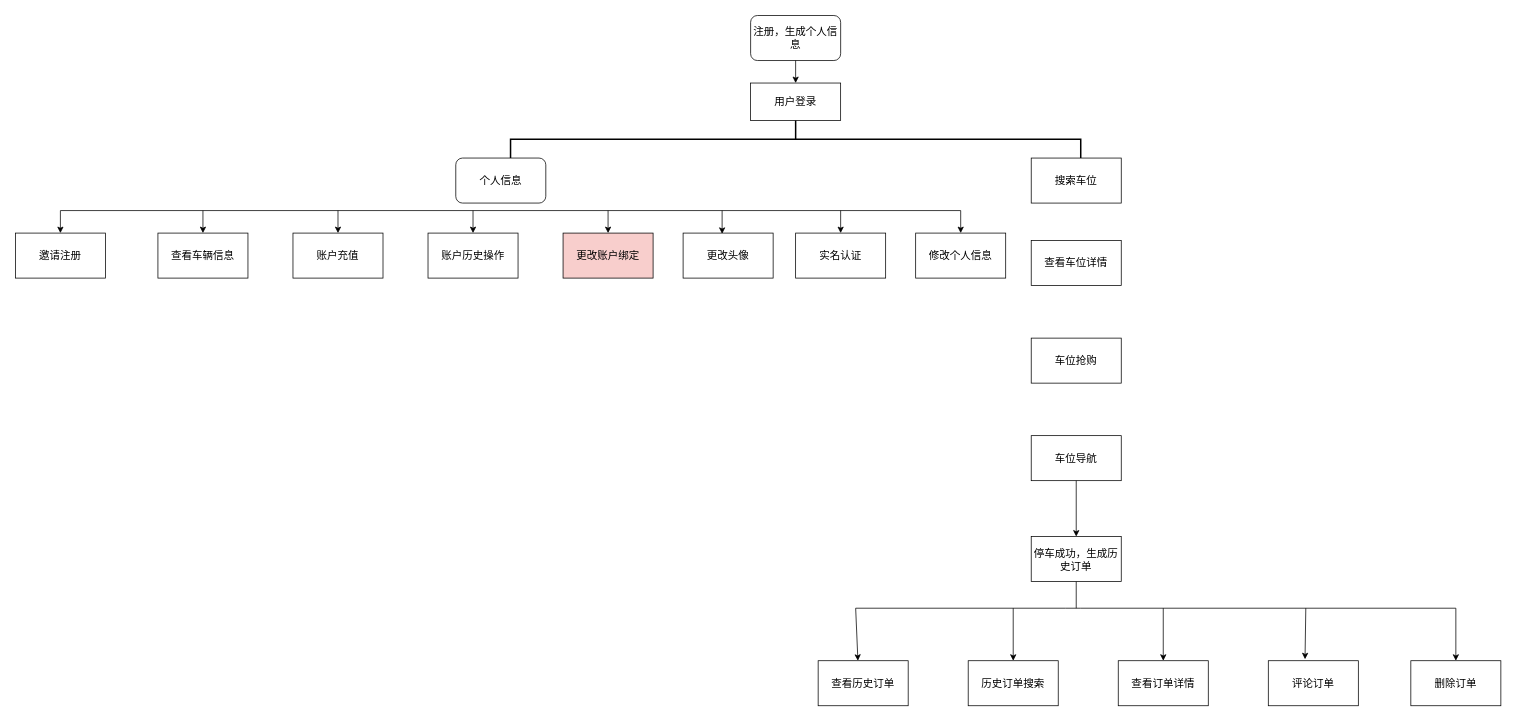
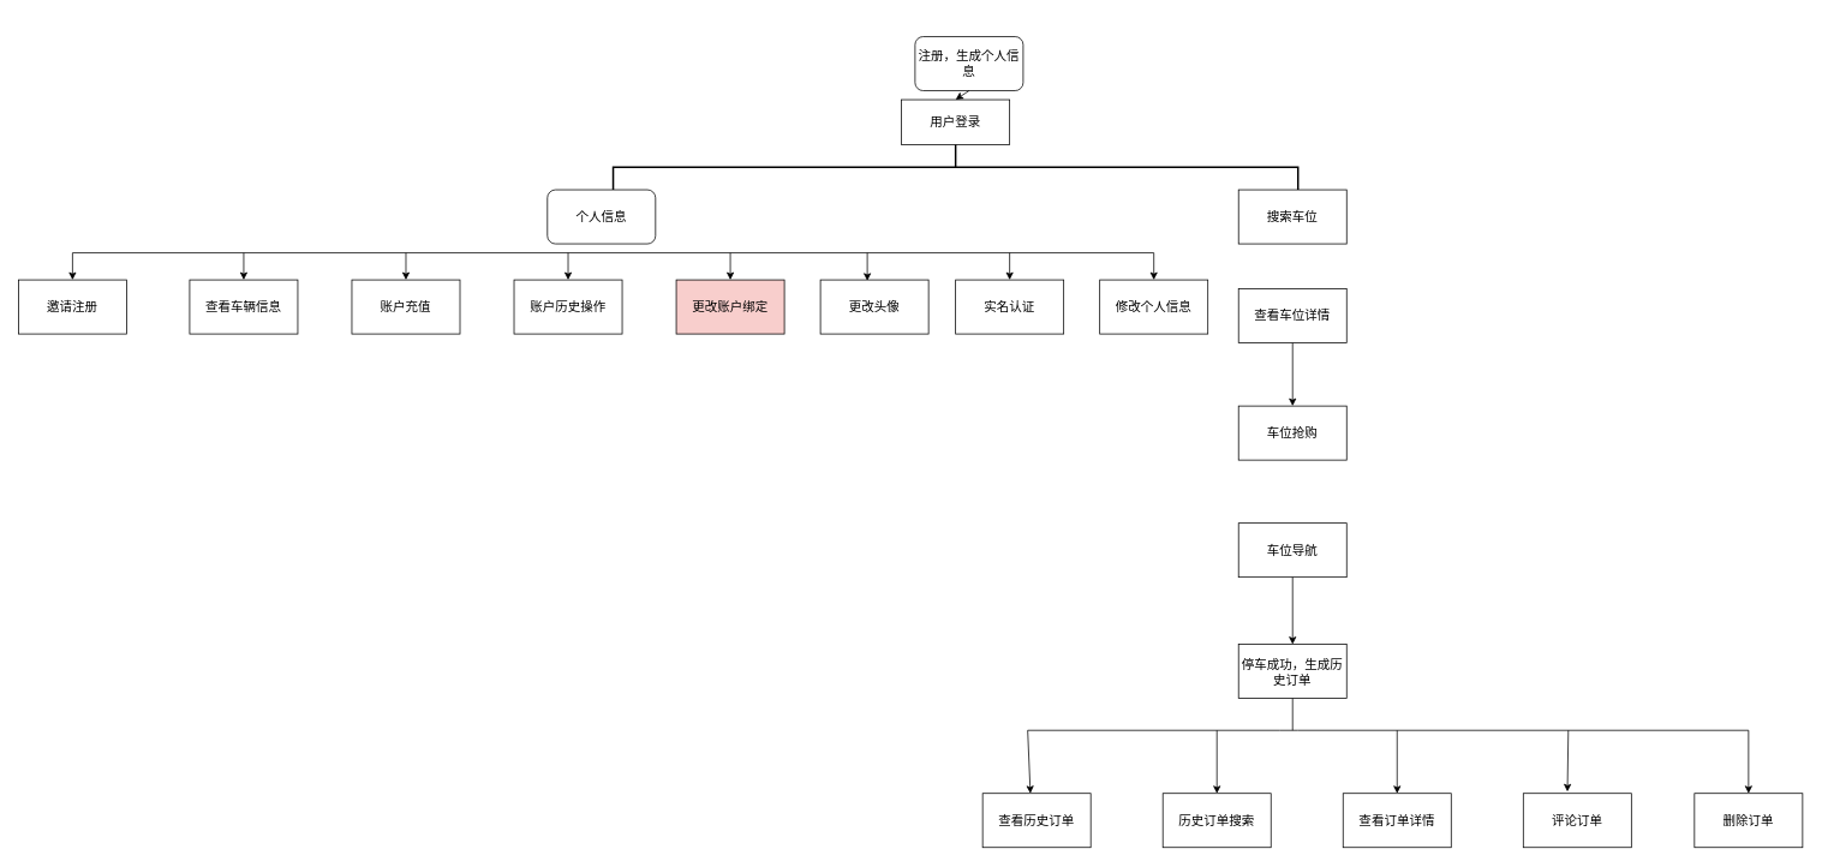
  <mxCell id="0" />
  <mxCell id="1" parent="0" />
  <mxCell id="2" value="&lt;font style=&quot;font-size: 14px&quot;&gt;用户登录&lt;/font&gt;" style="rounded=0;whiteSpace=wrap;html=1;" vertex="1" parent="1"><mxGeometry x="1000" y="110" width="120" height="50" as="geometry" /></mxCell>
  <mxCell id="3" value="&lt;font style=&quot;font-size: 14px&quot;&gt;搜索车位&lt;/font&gt;" style="rounded=0;whiteSpace=wrap;html=1;" vertex="1" parent="1"><mxGeometry x="1374" y="210" width="120" height="60" as="geometry" /></mxCell>
  <mxCell id="4" value="&lt;font style=&quot;font-size: 14px&quot;&gt;查看车位详情&lt;/font&gt;" style="rounded=0;whiteSpace=wrap;html=1;" vertex="1" parent="1"><mxGeometry x="1374" y="320" width="120" height="60" as="geometry" /></mxCell>
  <mxCell id="5" value="&lt;font style=&quot;font-size: 14px&quot;&gt;车位抢购&lt;/font&gt;" style="rounded=0;whiteSpace=wrap;html=1;" vertex="1" parent="1"><mxGeometry x="1374" y="450" width="120" height="60" as="geometry" /></mxCell>
+ <mxCell id="6" value="" style="endArrow=classic;html=1;exitX=0.5;exitY=1;exitDx=0;exitDy=0;" edge="1" parent="1" source="4" target="5"><mxGeometry width="50" height="50" relative="1" as="geometry"><mxPoint x="1410" y="560" as="sourcePoint" /><mxPoint x="1460" y="510" as="targetPoint" /></mxGeometry></mxCell>
  <mxCell id="7" value="&lt;span&gt;&lt;font style=&quot;font-size: 14px&quot;&gt;车位导航&lt;/font&gt;&lt;/span&gt;" style="rounded=0;whiteSpace=wrap;html=1;" vertex="1" parent="1"><mxGeometry x="1374" y="580" width="120" height="60" as="geometry" /></mxCell>
  <mxCell id="8" value="&lt;font style=&quot;font-size: 14px&quot;&gt;停车成功，生成历史订单&lt;br&gt;&lt;/font&gt;" style="rounded=0;whiteSpace=wrap;html=1;" vertex="1" parent="1"><mxGeometry x="1374" y="714.5" width="120" height="60" as="geometry" /></mxCell>
  <mxCell id="9" value="" style="endArrow=classic;html=1;exitX=0.5;exitY=1;exitDx=0;exitDy=0;entryX=0.5;entryY=0;entryDx=0;entryDy=0;" edge="1" parent="1" source="7" target="8"><mxGeometry width="50" height="50" relative="1" as="geometry"><mxPoint x="1480" y="850" as="sourcePoint" /><mxPoint x="1530" y="800" as="targetPoint" /></mxGeometry></mxCell>
  <mxCell id="10" value="&lt;font style=&quot;font-size: 14px&quot;&gt;查看历史订单&lt;/font&gt;" style="rounded=0;whiteSpace=wrap;html=1;" vertex="1" parent="1"><mxGeometry x="1090" y="880" width="120" height="60" as="geometry" /></mxCell>
  <mxCell id="11" value="&lt;span&gt;&lt;font style=&quot;font-size: 14px&quot;&gt;历史订单搜索&lt;/font&gt;&lt;/span&gt;" style="rounded=0;whiteSpace=wrap;html=1;" vertex="1" parent="1"><mxGeometry x="1290" y="880" width="120" height="60" as="geometry" /></mxCell>
  <mxCell id="12" value="&lt;span&gt;&lt;font style=&quot;font-size: 14px&quot;&gt;评论订单&lt;/font&gt;&lt;/span&gt;" style="rounded=0;whiteSpace=wrap;html=1;" vertex="1" parent="1"><mxGeometry x="1690" y="880" width="120" height="60" as="geometry" /></mxCell>
  <mxCell id="13" value="&lt;span&gt;&lt;font style=&quot;font-size: 14px&quot;&gt;查看订单详情&lt;/font&gt;&lt;/span&gt;" style="rounded=0;whiteSpace=wrap;html=1;" vertex="1" parent="1"><mxGeometry x="1490" y="880" width="120" height="60" as="geometry" /></mxCell>
  <mxCell id="14" value="&lt;span&gt;&lt;font style=&quot;font-size: 14px&quot;&gt;删除订单&lt;/font&gt;&lt;/span&gt;" style="rounded=0;whiteSpace=wrap;html=1;" vertex="1" parent="1"><mxGeometry x="1880" y="880" width="120" height="60" as="geometry" /></mxCell>
  <mxCell id="15" value="" style="endArrow=none;html=1;exitX=0.5;exitY=1;exitDx=0;exitDy=0;" edge="1" parent="1" source="8"><mxGeometry width="50" height="50" relative="1" as="geometry"><mxPoint x="1430" y="1000" as="sourcePoint" /><mxPoint x="1434" y="810" as="targetPoint" /></mxGeometry></mxCell>
  <mxCell id="16" value="" style="endArrow=none;html=1;" edge="1" parent="1"><mxGeometry width="50" height="50" relative="1" as="geometry"><mxPoint x="1140" y="810" as="sourcePoint" /><mxPoint x="1940" y="810" as="targetPoint" /><Array as="points"><mxPoint x="1430" y="810" /></Array></mxGeometry></mxCell>
  <mxCell id="17" value="" style="endArrow=classic;html=1;" edge="1" parent="1"><mxGeometry width="50" height="50" relative="1" as="geometry"><mxPoint x="1140" y="810" as="sourcePoint" /><mxPoint x="1143" y="880" as="targetPoint" /></mxGeometry></mxCell>
  <mxCell id="18" value="" style="endArrow=classic;html=1;entryX=0.5;entryY=0;entryDx=0;entryDy=0;" edge="1" parent="1" target="11"><mxGeometry width="50" height="50" relative="1" as="geometry"><mxPoint x="1350" y="810" as="sourcePoint" /><mxPoint x="1480" y="950" as="targetPoint" /></mxGeometry></mxCell>
  <mxCell id="19" value="" style="endArrow=classic;html=1;entryX=0.5;entryY=0;entryDx=0;entryDy=0;" edge="1" parent="1" target="13"><mxGeometry width="50" height="50" relative="1" as="geometry"><mxPoint x="1550" y="810" as="sourcePoint" /><mxPoint x="1480" y="950" as="targetPoint" /></mxGeometry></mxCell>
  <mxCell id="20" value="" style="endArrow=classic;html=1;entryX=0.408;entryY=-0.033;entryDx=0;entryDy=0;entryPerimeter=0;" edge="1" parent="1" target="12"><mxGeometry width="50" height="50" relative="1" as="geometry"><mxPoint x="1740" y="810" as="sourcePoint" /><mxPoint x="1560" y="1050" as="targetPoint" /></mxGeometry></mxCell>
  <mxCell id="21" value="" style="endArrow=classic;html=1;" edge="1" parent="1" target="14"><mxGeometry width="50" height="50" relative="1" as="geometry"><mxPoint x="1940" y="810" as="sourcePoint" /><mxPoint x="1560" y="1050" as="targetPoint" /></mxGeometry></mxCell>
- <mxCell id="22" value="&lt;font style=&quot;font-size: 14px&quot;&gt;注册，生成个人信息&lt;/font&gt;" style="rounded=1;whiteSpace=wrap;html=1;" vertex="1" parent="1"><mxGeometry x="1000" y="20" width="120" height="60" as="geometry" /></mxCell>
+ <mxCell id="22" value="&lt;font style=&quot;font-size: 14px&quot;&gt;注册，生成个人信息&lt;/font&gt;" style="rounded=1;whiteSpace=wrap;html=1;" vertex="1" parent="1"><mxGeometry x="1015" y="40" width="120" height="60" as="geometry" /></mxCell>
  <mxCell id="23" value="" style="strokeWidth=2;html=1;shape=mxgraph.flowchart.annotation_2;align=left;labelPosition=right;pointerEvents=1;direction=south;" vertex="1" parent="1"><mxGeometry x="680" y="160" width="760" height="50" as="geometry" /></mxCell>
  <mxCell id="24" value="&lt;font style=&quot;font-size: 14px&quot;&gt;个人信息&lt;/font&gt;" style="rounded=1;whiteSpace=wrap;html=1;" vertex="1" parent="1"><mxGeometry x="607" y="210" width="120" height="60" as="geometry" /></mxCell>
  <mxCell id="25" value="&lt;span&gt;&lt;font style=&quot;font-size: 14px&quot;&gt;修改个人信息&lt;/font&gt;&lt;/span&gt;" style="rounded=0;whiteSpace=wrap;html=1;" vertex="1" parent="1"><mxGeometry x="1220" y="310" width="120" height="60" as="geometry" /></mxCell>
  <mxCell id="26" value="&lt;span&gt;&lt;font style=&quot;font-size: 14px&quot;&gt;实名认证&lt;/font&gt;&lt;/span&gt;" style="rounded=0;whiteSpace=wrap;html=1;" vertex="1" parent="1"><mxGeometry x="1060" y="310" width="120" height="60" as="geometry" /></mxCell>
  <mxCell id="27" value="&lt;span&gt;&lt;font style=&quot;font-size: 14px&quot;&gt;更改头像&lt;/font&gt;&lt;/span&gt;" style="rounded=0;whiteSpace=wrap;html=1;" vertex="1" parent="1"><mxGeometry x="910" y="310" width="120" height="60" as="geometry" /></mxCell>
  <mxCell id="28" value="&lt;span&gt;&lt;font style=&quot;font-size: 14px&quot;&gt;更改账户绑定&lt;/font&gt;&lt;/span&gt;" style="rounded=0;whiteSpace=wrap;html=1;fillColor=#f8cecc;" vertex="1" parent="1"><mxGeometry x="750" y="310" width="120" height="60" as="geometry" /></mxCell>
  <mxCell id="29" value="&lt;span&gt;&lt;font style=&quot;font-size: 14px&quot;&gt;账户历史操作&lt;/font&gt;&lt;/span&gt;" style="rounded=0;whiteSpace=wrap;html=1;" vertex="1" parent="1"><mxGeometry x="570" y="310" width="120" height="60" as="geometry" /></mxCell>
  <mxCell id="30" value="&lt;span&gt;&lt;font style=&quot;font-size: 14px&quot;&gt;账户充值&lt;/font&gt;&lt;/span&gt;" style="rounded=0;whiteSpace=wrap;html=1;" vertex="1" parent="1"><mxGeometry x="390" y="310" width="120" height="60" as="geometry" /></mxCell>
  <mxCell id="31" value="&lt;span&gt;&lt;font style=&quot;font-size: 14px&quot;&gt;查看车辆信息&lt;/font&gt;&lt;/span&gt;" style="rounded=0;whiteSpace=wrap;html=1;" vertex="1" parent="1"><mxGeometry x="210" y="310" width="120" height="60" as="geometry" /></mxCell>
  <mxCell id="32" value="&lt;span&gt;&lt;font style=&quot;font-size: 14px&quot;&gt;邀请注册&lt;/font&gt;&lt;/span&gt;" style="rounded=0;whiteSpace=wrap;html=1;" vertex="1" parent="1"><mxGeometry x="20" y="310" width="120" height="60" as="geometry" /></mxCell>
  <mxCell id="33" value="" style="endArrow=none;html=1;" edge="1" parent="1"><mxGeometry width="50" height="50" relative="1" as="geometry"><mxPoint x="80" y="280" as="sourcePoint" /><mxPoint x="1280" y="280" as="targetPoint" /><Array as="points" /></mxGeometry></mxCell>
  <mxCell id="34" value="" style="endArrow=classic;html=1;" edge="1" parent="1" target="25"><mxGeometry width="50" height="50" relative="1" as="geometry"><mxPoint x="1280" y="280" as="sourcePoint" /><mxPoint x="860" y="280" as="targetPoint" /></mxGeometry></mxCell>
  <mxCell id="35" value="" style="endArrow=classic;html=1;exitX=0.5;exitY=1;exitDx=0;exitDy=0;" edge="1" parent="1" source="22"><mxGeometry width="50" height="50" relative="1" as="geometry"><mxPoint x="910" y="230" as="sourcePoint" /><mxPoint x="1060" y="110" as="targetPoint" /></mxGeometry></mxCell>
  <mxCell id="36" value="" style="endArrow=classic;html=1;" edge="1" parent="1" target="26"><mxGeometry width="50" height="50" relative="1" as="geometry"><mxPoint x="1120" y="280" as="sourcePoint" /><mxPoint x="920" y="320" as="targetPoint" /></mxGeometry></mxCell>
  <mxCell id="37" value="" style="endArrow=classic;html=1;" edge="1" parent="1"><mxGeometry width="50" height="50" relative="1" as="geometry"><mxPoint x="962" y="280" as="sourcePoint" /><mxPoint x="962" y="311" as="targetPoint" /></mxGeometry></mxCell>
  <mxCell id="38" value="" style="endArrow=classic;html=1;" edge="1" parent="1"><mxGeometry width="50" height="50" relative="1" as="geometry"><mxPoint x="810" y="280" as="sourcePoint" /><mxPoint x="810" y="310" as="targetPoint" /></mxGeometry></mxCell>
  <mxCell id="39" value="" style="endArrow=classic;html=1;entryX=0.5;entryY=0;entryDx=0;entryDy=0;" edge="1" parent="1" target="29"><mxGeometry width="50" height="50" relative="1" as="geometry"><mxPoint x="630" y="280" as="sourcePoint" /><mxPoint x="530" y="200" as="targetPoint" /></mxGeometry></mxCell>
  <mxCell id="40" value="" style="endArrow=classic;html=1;entryX=0.5;entryY=0;entryDx=0;entryDy=0;" edge="1" parent="1" target="30"><mxGeometry width="50" height="50" relative="1" as="geometry"><mxPoint x="450" y="280" as="sourcePoint" /><mxPoint x="470" y="190" as="targetPoint" /></mxGeometry></mxCell>
  <mxCell id="41" value="" style="endArrow=classic;html=1;entryX=0.5;entryY=0;entryDx=0;entryDy=0;" edge="1" parent="1" target="31"><mxGeometry width="50" height="50" relative="1" as="geometry"><mxPoint x="270" y="280" as="sourcePoint" /><mxPoint x="390" y="190" as="targetPoint" /></mxGeometry></mxCell>
  <mxCell id="42" value="" style="endArrow=classic;html=1;entryX=0.5;entryY=0;entryDx=0;entryDy=0;" edge="1" parent="1" target="32"><mxGeometry width="50" height="50" relative="1" as="geometry"><mxPoint x="80" y="280" as="sourcePoint" /><mxPoint x="340" y="190" as="targetPoint" /></mxGeometry></mxCell>
